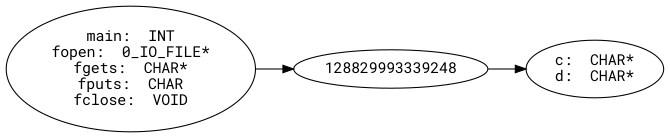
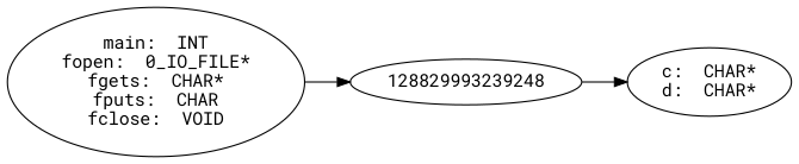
  digraph {
    rankdir=LR
    fontname="Roboto Mono"
    node [fontname="Roboto Mono"]
    edge [fontname="Roboto Mono"]
    n1 [label="main:  INT\nfopen:  0_IO_FILE*\nfgets:  CHAR*\nfputs:  CHAR\nfclose:  VOID"]
-   128829993339248
+   128829993339248 [label=128829993239248]
    n3 [label="c:  CHAR*\nd:  CHAR*"]
    n1 -> 128829993339248
    128829993339248 -> n3
  }
